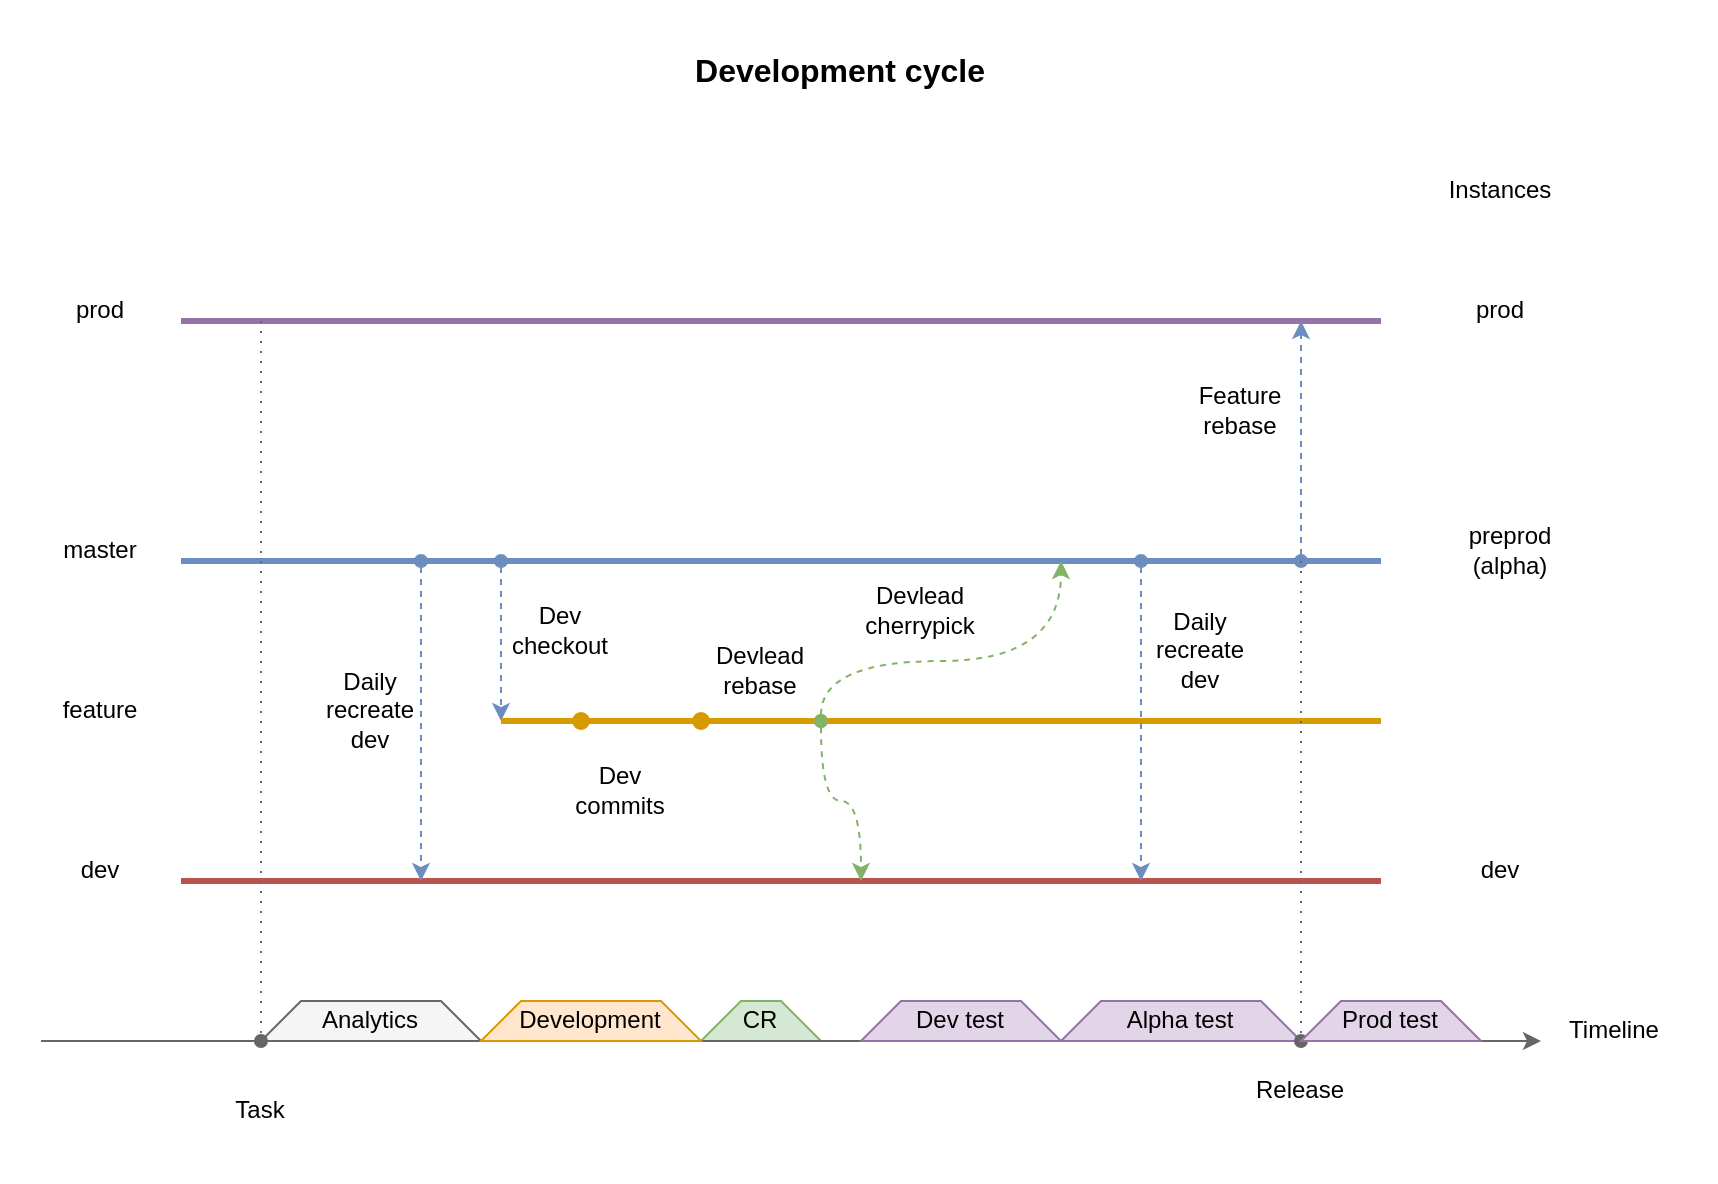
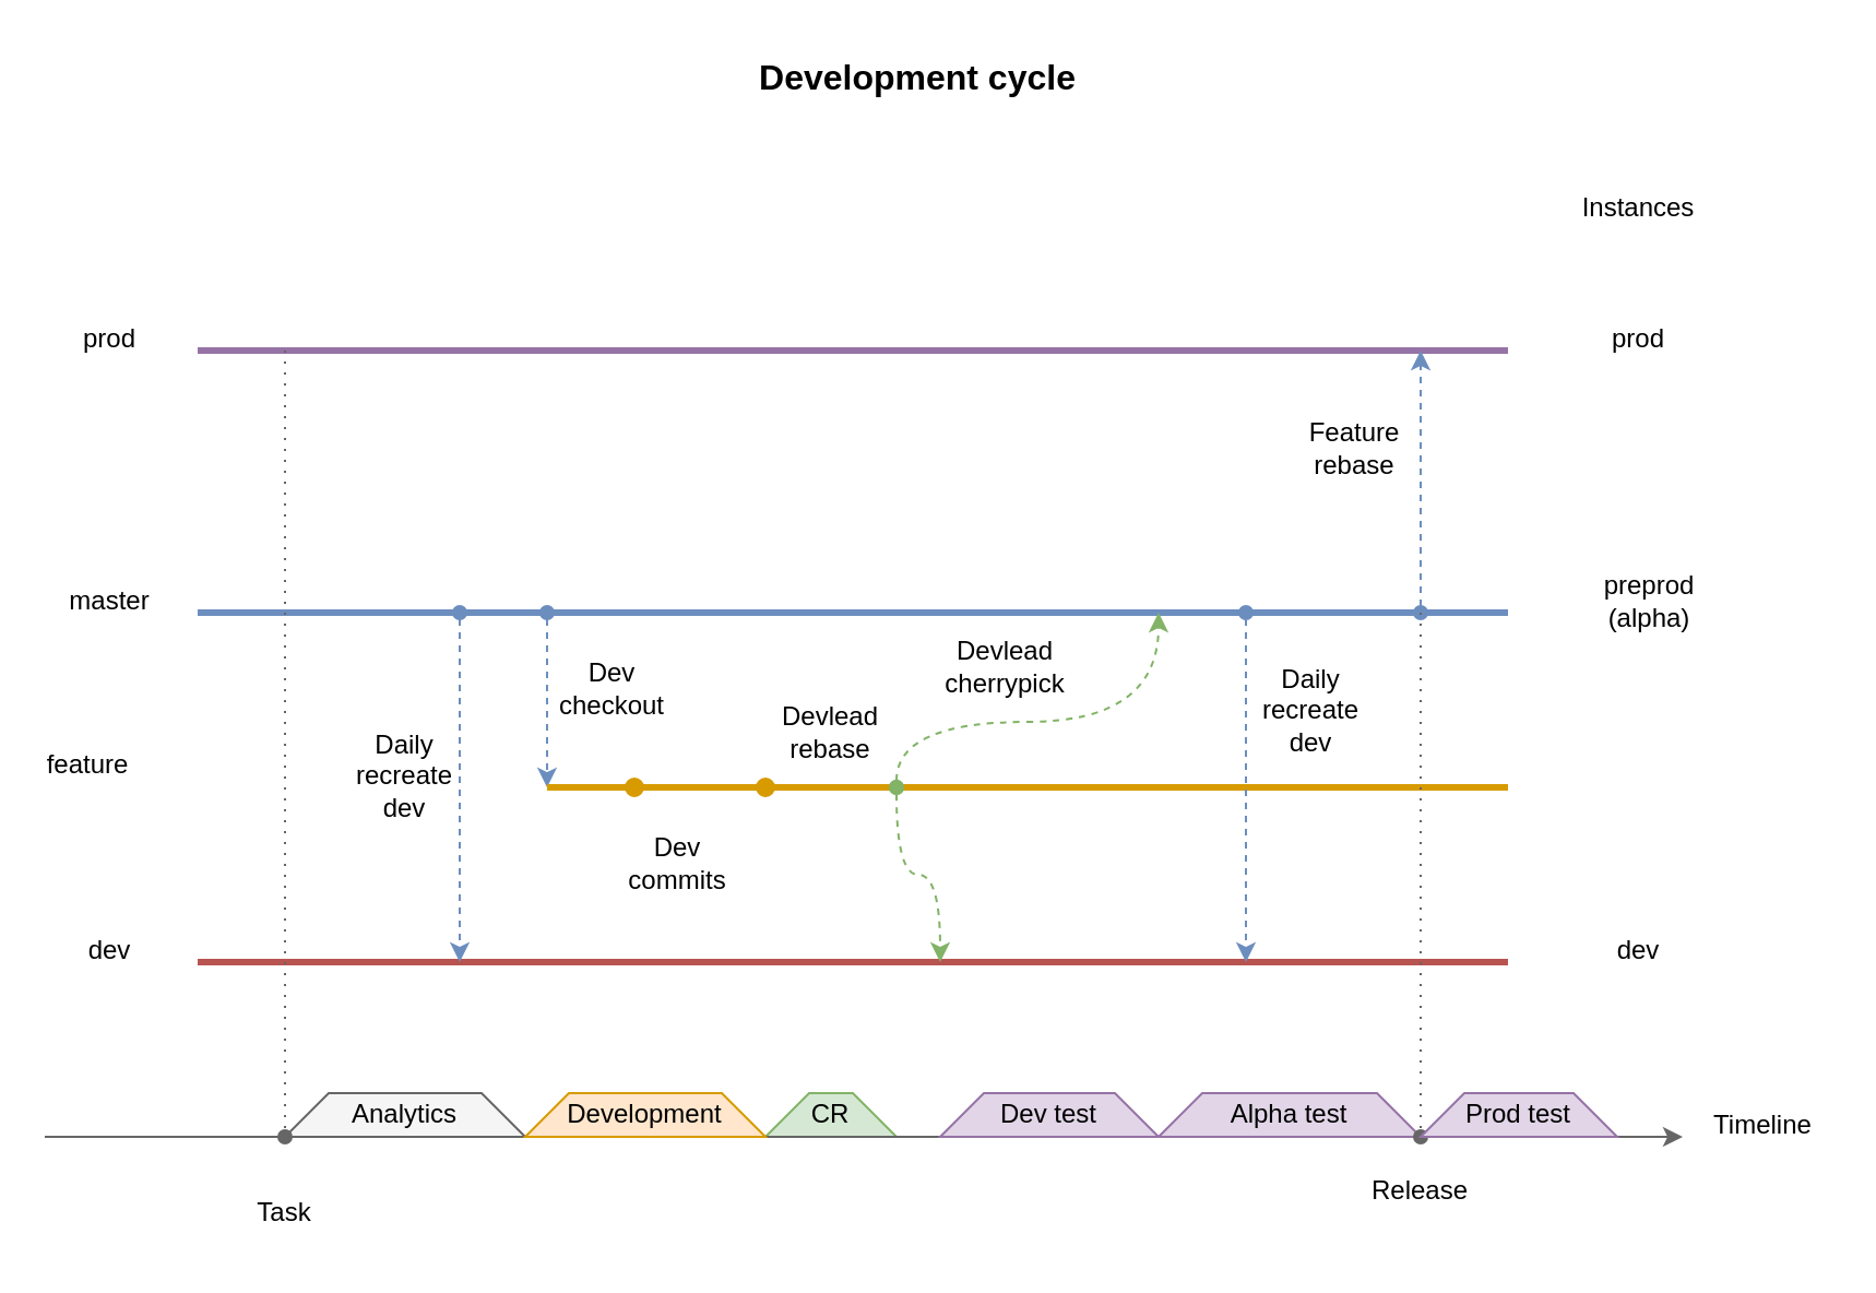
  <mxCell id="0" />
  <mxCell id="1" parent="0" />
  <mxCell id="2" value="" style="shape=trapezoid;perimeter=trapezoidPerimeter;whiteSpace=wrap;html=1;fixedSize=1;fillColor=#d5e8d4;strokeColor=#82b366;" vertex="1" parent="1"><mxGeometry x="350" y="500" width="60" height="20" as="geometry" /></mxCell>
  <mxCell id="3" value="" style="shape=trapezoid;perimeter=trapezoidPerimeter;whiteSpace=wrap;html=1;fixedSize=1;fillColor=#f5f5f5;strokeColor=#666666;fontColor=#333333;" vertex="1" parent="1"><mxGeometry x="130" y="500" width="110" height="20" as="geometry" /></mxCell>
  <mxCell id="4" value="" style="endArrow=none;html=1;rounded=0;fillColor=#e1d5e7;strokeColor=#9673a6;strokeWidth=3;" edge="1" parent="1"><mxGeometry width="50" height="50" relative="1" as="geometry"><mxPoint x="90" y="160" as="sourcePoint" /><mxPoint x="690" y="160" as="targetPoint" /></mxGeometry></mxCell>
  <mxCell id="5" value="" style="endArrow=none;html=1;rounded=0;fillColor=#dae8fc;strokeColor=#6c8ebf;strokeWidth=3;" edge="1" parent="1"><mxGeometry width="50" height="50" relative="1" as="geometry"><mxPoint x="90" y="280" as="sourcePoint" /><mxPoint x="690" y="280" as="targetPoint" /></mxGeometry></mxCell>
  <mxCell id="6" value="" style="endArrow=none;html=1;rounded=0;fillColor=#f8cecc;strokeColor=#b85450;strokeWidth=3;" edge="1" parent="1"><mxGeometry width="50" height="50" relative="1" as="geometry"><mxPoint x="90" y="440" as="sourcePoint" /><mxPoint x="690" y="440" as="targetPoint" /></mxGeometry></mxCell>
  <mxCell id="7" value="master" style="text;html=1;align=center;verticalAlign=middle;whiteSpace=wrap;rounded=0;" vertex="1" parent="1"><mxGeometry x="20" y="260" width="60" height="30" as="geometry" /></mxCell>
  <mxCell id="8" value="prod" style="text;html=1;align=center;verticalAlign=middle;whiteSpace=wrap;rounded=0;" vertex="1" parent="1"><mxGeometry x="20" y="140" width="60" height="30" as="geometry" /></mxCell>
  <mxCell id="9" value="dev" style="text;html=1;align=center;verticalAlign=middle;whiteSpace=wrap;rounded=0;" vertex="1" parent="1"><mxGeometry x="20" y="420" width="60" height="30" as="geometry" /></mxCell>
  <mxCell id="10" value="" style="endArrow=classic;html=1;rounded=0;startArrow=oval;startFill=1;fillColor=#dae8fc;strokeColor=#6c8ebf;dashed=1;" edge="1" parent="1"><mxGeometry width="50" height="50" relative="1" as="geometry"><mxPoint x="210" y="280" as="sourcePoint" /><mxPoint x="210" y="440" as="targetPoint" /></mxGeometry></mxCell>
  <mxCell id="11" value="" style="endArrow=none;html=1;rounded=0;endFill=0;fillColor=#ffe6cc;strokeColor=#d79b00;jumpSize=2;strokeWidth=3;" edge="1" parent="1"><mxGeometry width="50" height="50" relative="1" as="geometry"><mxPoint x="350" y="360" as="sourcePoint" /><mxPoint x="690" y="360" as="targetPoint" /></mxGeometry></mxCell>
  <mxCell id="12" value="" style="endArrow=classic;html=1;rounded=0;startArrow=oval;startFill=1;fillColor=#dae8fc;strokeColor=#6c8ebf;dashed=1;" edge="1" parent="1"><mxGeometry width="50" height="50" relative="1" as="geometry"><mxPoint x="570" y="280" as="sourcePoint" /><mxPoint x="570" y="440" as="targetPoint" /></mxGeometry></mxCell>
  <mxCell id="13" value="" style="endArrow=classic;html=1;rounded=0;fillColor=#f5f5f5;strokeColor=#666666;endFill=1;" edge="1" parent="1"><mxGeometry width="50" height="50" relative="1" as="geometry"><mxPoint x="20" y="520" as="sourcePoint" /><mxPoint x="770" y="520" as="targetPoint" /></mxGeometry></mxCell>
  <mxCell id="14" value="dev" style="text;html=1;align=center;verticalAlign=middle;whiteSpace=wrap;rounded=0;" vertex="1" parent="1"><mxGeometry x="720" y="420" width="60" height="30" as="geometry" /></mxCell>
  <mxCell id="15" value="preprod (alpha)" style="text;html=1;align=center;verticalAlign=middle;whiteSpace=wrap;rounded=0;" vertex="1" parent="1"><mxGeometry x="725" y="260" width="60" height="30" as="geometry" /></mxCell>
  <mxCell id="16" value="prod" style="text;html=1;align=center;verticalAlign=middle;whiteSpace=wrap;rounded=0;" vertex="1" parent="1"><mxGeometry x="720" y="140" width="60" height="30" as="geometry" /></mxCell>
  <mxCell id="17" value="" style="endArrow=classic;html=1;rounded=0;startArrow=oval;startFill=1;fillColor=#dae8fc;strokeColor=#6c8ebf;dashed=1;" edge="1" parent="1"><mxGeometry width="50" height="50" relative="1" as="geometry"><mxPoint x="250" y="280" as="sourcePoint" /><mxPoint x="250" y="360" as="targetPoint" /></mxGeometry></mxCell>
  <mxCell id="18" value="" style="endArrow=oval;html=1;rounded=0;endFill=1;fillColor=#ffe6cc;strokeColor=#d79b00;strokeWidth=3;" edge="1" parent="1"><mxGeometry width="50" height="50" relative="1" as="geometry"><mxPoint x="250" y="360" as="sourcePoint" /><mxPoint x="290" y="360" as="targetPoint" /></mxGeometry></mxCell>
  <mxCell id="19" value="" style="endArrow=oval;html=1;rounded=0;endFill=1;fillColor=#ffe6cc;strokeColor=#d79b00;strokeWidth=3;" edge="1" parent="1"><mxGeometry width="50" height="50" relative="1" as="geometry"><mxPoint x="290" y="360" as="sourcePoint" /><mxPoint x="350" y="360" as="targetPoint" /></mxGeometry></mxCell>
  <mxCell id="20" value="" style="endArrow=classic;html=1;rounded=0;startArrow=oval;startFill=1;fillColor=#d5e8d4;strokeColor=#82b366;edgeStyle=orthogonalEdgeStyle;dashed=1;curved=1;" edge="1" parent="1"><mxGeometry width="50" height="50" relative="1" as="geometry"><mxPoint x="410" y="360" as="sourcePoint" /><mxPoint x="430" y="440" as="targetPoint" /><Array as="points"><mxPoint x="410" y="400" /><mxPoint x="430" y="400" /></Array></mxGeometry></mxCell>
  <mxCell id="21" value="Dev checkout" style="text;html=1;align=center;verticalAlign=middle;whiteSpace=wrap;rounded=0;" vertex="1" parent="1"><mxGeometry x="250" y="300" width="60" height="30" as="geometry" /></mxCell>
  <mxCell id="22" value="Dev commits" style="text;html=1;align=center;verticalAlign=middle;whiteSpace=wrap;rounded=0;" vertex="1" parent="1"><mxGeometry x="280" y="380" width="60" height="30" as="geometry" /></mxCell>
  <mxCell id="23" value="Devlead rebase" style="text;html=1;align=center;verticalAlign=middle;whiteSpace=wrap;rounded=0;" vertex="1" parent="1"><mxGeometry x="350" y="320" width="60" height="30" as="geometry" /></mxCell>
  <mxCell id="24" value="" style="endArrow=classic;html=1;rounded=0;startArrow=oval;startFill=1;fillColor=#d5e8d4;strokeColor=#82b366;edgeStyle=orthogonalEdgeStyle;dashed=1;curved=1;" edge="1" parent="1"><mxGeometry width="50" height="50" relative="1" as="geometry"><mxPoint x="410" y="360" as="sourcePoint" /><mxPoint x="530" y="280" as="targetPoint" /><Array as="points"><mxPoint x="410" y="330" /><mxPoint x="530" y="330" /></Array></mxGeometry></mxCell>
  <mxCell id="25" value="Devlead cherrypick" style="text;html=1;align=center;verticalAlign=middle;whiteSpace=wrap;rounded=0;" vertex="1" parent="1"><mxGeometry x="430" y="290" width="60" height="30" as="geometry" /></mxCell>
  <mxCell id="26" value="Instances" style="text;html=1;align=center;verticalAlign=middle;whiteSpace=wrap;rounded=0;" vertex="1" parent="1"><mxGeometry x="720" y="80" width="60" height="30" as="geometry" /></mxCell>
  <mxCell id="27" value="" style="endArrow=classic;html=1;rounded=0;startArrow=oval;startFill=1;fillColor=#dae8fc;strokeColor=#6c8ebf;dashed=1;" edge="1" parent="1"><mxGeometry width="50" height="50" relative="1" as="geometry"><mxPoint x="650" y="280" as="sourcePoint" /><mxPoint x="650" y="160" as="targetPoint" /></mxGeometry></mxCell>
  <mxCell id="28" value="&lt;div&gt;Feature&lt;/div&gt;&lt;div&gt;rebase&lt;br&gt;&lt;/div&gt;" style="text;html=1;align=center;verticalAlign=middle;whiteSpace=wrap;rounded=0;" vertex="1" parent="1"><mxGeometry x="590" y="190" width="60" height="30" as="geometry" /></mxCell>
  <mxCell id="29" value="&lt;div&gt;Daily&lt;/div&gt;&lt;div&gt;recreate&lt;/div&gt;&lt;div&gt;dev&lt;br&gt;&lt;/div&gt;" style="text;html=1;align=center;verticalAlign=middle;whiteSpace=wrap;rounded=0;" vertex="1" parent="1"><mxGeometry x="570" y="310" width="60" height="30" as="geometry" /></mxCell>
  <mxCell id="30" value="&lt;div&gt;Daily&lt;/div&gt;&lt;div&gt;recreate&lt;/div&gt;&lt;div&gt;dev&lt;br&gt;&lt;/div&gt;" style="text;html=1;align=center;verticalAlign=middle;whiteSpace=wrap;rounded=0;" vertex="1" parent="1"><mxGeometry x="155" y="340" width="60" height="30" as="geometry" /></mxCell>
  <mxCell id="31" value="Timeline" style="text;html=1;align=center;verticalAlign=middle;whiteSpace=wrap;rounded=0;" vertex="1" parent="1"><mxGeometry x="777" y="500" width="60" height="30" as="geometry" /></mxCell>
  <mxCell id="32" value="Task" style="text;html=1;align=center;verticalAlign=middle;whiteSpace=wrap;rounded=0;" vertex="1" parent="1"><mxGeometry x="100" y="540" width="60" height="30" as="geometry" /></mxCell>
  <mxCell id="33" value="" style="shape=trapezoid;perimeter=trapezoidPerimeter;whiteSpace=wrap;html=1;fixedSize=1;fillColor=#ffe6cc;strokeColor=#d79b00;" vertex="1" parent="1"><mxGeometry x="240" y="500" width="110" height="20" as="geometry" /></mxCell>
  <mxCell id="34" value="" style="shape=trapezoid;perimeter=trapezoidPerimeter;whiteSpace=wrap;html=1;fixedSize=1;fillColor=#e1d5e7;strokeColor=#9673a6;" vertex="1" parent="1"><mxGeometry x="430" y="500" width="100" height="20" as="geometry" /></mxCell>
  <mxCell id="35" value="Development" style="text;html=1;align=center;verticalAlign=middle;whiteSpace=wrap;rounded=0;" vertex="1" parent="1"><mxGeometry x="265" y="495" width="60" height="30" as="geometry" /></mxCell>
  <mxCell id="36" value="CR" style="text;html=1;align=center;verticalAlign=middle;whiteSpace=wrap;rounded=0;" vertex="1" parent="1"><mxGeometry x="350" y="495" width="60" height="30" as="geometry" /></mxCell>
  <mxCell id="37" value="&lt;div&gt;Dev test&lt;br&gt;&lt;/div&gt;" style="text;html=1;align=center;verticalAlign=middle;whiteSpace=wrap;rounded=0;" vertex="1" parent="1"><mxGeometry x="450" y="495" width="60" height="30" as="geometry" /></mxCell>
- <mxCell id="38" value="feature" style="text;html=1;align=center;verticalAlign=middle;whiteSpace=wrap;rounded=0;" vertex="1" parent="1"><mxGeometry x="20" y="340" width="60" height="30" as="geometry" /></mxCell>
+ <mxCell id="38" value="feature" style="text;html=1;align=center;verticalAlign=middle;whiteSpace=wrap;rounded=0;" vertex="1" parent="1"><mxGeometry x="10" y="335" width="60" height="30" as="geometry" /></mxCell>
  <mxCell id="39" value="" style="shape=trapezoid;perimeter=trapezoidPerimeter;whiteSpace=wrap;html=1;fixedSize=1;fillColor=#e1d5e7;strokeColor=#9673a6;" vertex="1" parent="1"><mxGeometry x="530" y="500" width="120" height="20" as="geometry" /></mxCell>
  <mxCell id="40" value="&lt;div&gt;Alpha test&lt;br&gt;&lt;/div&gt;" style="text;html=1;align=center;verticalAlign=middle;whiteSpace=wrap;rounded=0;" vertex="1" parent="1"><mxGeometry x="560" y="495" width="60" height="30" as="geometry" /></mxCell>
  <mxCell id="41" value="" style="endArrow=oval;html=1;rounded=0;startArrow=none;startFill=0;fillColor=#f5f5f5;strokeColor=#666666;dashed=1;dashPattern=1 4;endFill=1;startSize=6;endSize=6;targetPerimeterSpacing=0;strokeWidth=1;" edge="1" parent="1"><mxGeometry width="50" height="50" relative="1" as="geometry"><mxPoint x="650" y="280" as="sourcePoint" /><mxPoint x="650" y="520" as="targetPoint" /></mxGeometry></mxCell>
  <mxCell id="42" value="Release" style="text;html=1;align=center;verticalAlign=middle;whiteSpace=wrap;rounded=0;" vertex="1" parent="1"><mxGeometry x="620" y="530" width="60" height="30" as="geometry" /></mxCell>
  <mxCell id="43" value="" style="endArrow=oval;html=1;rounded=0;startArrow=none;startFill=0;fillColor=#f5f5f5;strokeColor=#666666;dashed=1;dashPattern=1 4;endFill=1;startSize=6;endSize=6;targetPerimeterSpacing=0;strokeWidth=1;" edge="1" parent="1"><mxGeometry width="50" height="50" relative="1" as="geometry"><mxPoint x="130" y="160" as="sourcePoint" /><mxPoint x="130" y="520" as="targetPoint" /></mxGeometry></mxCell>
  <mxCell id="44" value="Analytics" style="text;html=1;align=center;verticalAlign=middle;whiteSpace=wrap;rounded=0;" vertex="1" parent="1"><mxGeometry x="155" y="495" width="60" height="30" as="geometry" /></mxCell>
  <mxCell id="45" value="" style="shape=trapezoid;perimeter=trapezoidPerimeter;whiteSpace=wrap;html=1;fixedSize=1;fillColor=#e1d5e7;strokeColor=#9673a6;" vertex="1" parent="1"><mxGeometry x="650" y="500" width="90" height="20" as="geometry" /></mxCell>
  <mxCell id="46" value="&lt;div&gt;Prod test&lt;br&gt;&lt;/div&gt;" style="text;html=1;align=center;verticalAlign=middle;whiteSpace=wrap;rounded=0;" vertex="1" parent="1"><mxGeometry x="665" y="495" width="60" height="30" as="geometry" /></mxCell>
  <mxCell id="47" value="Development cycle" style="text;html=1;align=center;verticalAlign=middle;whiteSpace=wrap;rounded=0;fontStyle=1;fontSize=16;" vertex="1" parent="1"><mxGeometry x="340" y="20" width="160" height="30" as="geometry" /></mxCell>
